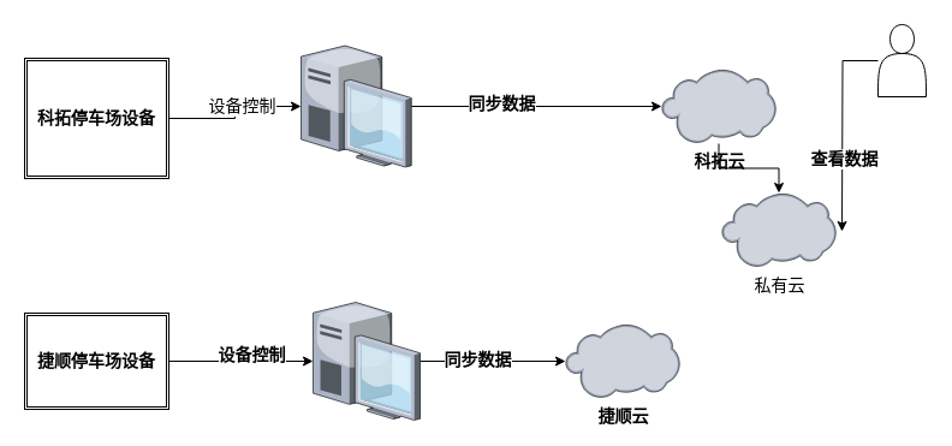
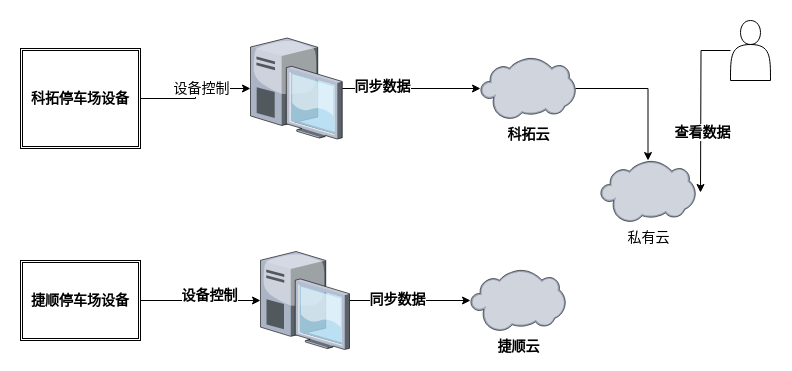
  <mxCell id="0" />
  <mxCell id="1" parent="0" />
  <mxCell id="2" style="edgeStyle=orthogonalEdgeStyle;rounded=0;orthogonalLoop=1;jettySize=auto;html=1;" edge="1" parent="1" source="4" target="15"><mxGeometry relative="1" as="geometry" /></mxCell>
  <mxCell id="3" value="&lt;b&gt;&lt;font style=&quot;font-size: 14px&quot;&gt;同步数据&lt;/font&gt;&lt;/b&gt;" style="text;html=1;align=center;verticalAlign=middle;resizable=0;points=[];labelBackgroundColor=#ffffff;" vertex="1" connectable="0" parent="2"><mxGeometry x="0.003" y="29" relative="1" as="geometry"><mxPoint x="-29" y="26" as="offset" /></mxGeometry></mxCell>
  <mxCell id="4" value="" style="verticalLabelPosition=bottom;aspect=fixed;html=1;verticalAlign=top;strokeColor=none;align=center;outlineConnect=0;shape=mxgraph.citrix.desktop;" vertex="1" parent="1"><mxGeometry x="250" y="37.5" width="91.72" height="101" as="geometry" /></mxCell>
  <mxCell id="5" style="edgeStyle=orthogonalEdgeStyle;rounded=0;orthogonalLoop=1;jettySize=auto;html=1;" edge="1" parent="1" source="7" target="16"><mxGeometry relative="1" as="geometry" /></mxCell>
  <mxCell id="6" value="&lt;font style=&quot;font-size: 14px&quot;&gt;&lt;b&gt;同步数据&lt;/b&gt;&lt;/font&gt;" style="text;html=1;align=center;verticalAlign=middle;resizable=0;points=[];labelBackgroundColor=#ffffff;" vertex="1" connectable="0" parent="5"><mxGeometry x="-0.22" y="2" relative="1" as="geometry"><mxPoint as="offset" /></mxGeometry></mxCell>
  <mxCell id="7" value="" style="verticalLabelPosition=bottom;aspect=fixed;html=1;verticalAlign=top;strokeColor=none;align=center;outlineConnect=0;shape=mxgraph.citrix.desktop;" vertex="1" parent="1"><mxGeometry x="260" y="251" width="89" height="98" as="geometry" /></mxCell>
  <mxCell id="8" style="edgeStyle=orthogonalEdgeStyle;rounded=0;orthogonalLoop=1;jettySize=auto;html=1;" edge="1" parent="1" source="10" target="4"><mxGeometry relative="1" as="geometry" /></mxCell>
  <mxCell id="9" value="&lt;font style=&quot;font-size: 14px&quot;&gt;设备控制&lt;/font&gt;" style="text;html=1;align=center;verticalAlign=middle;resizable=0;points=[];labelBackgroundColor=#ffffff;" vertex="1" connectable="0" parent="8"><mxGeometry x="0.159" y="1" relative="1" as="geometry"><mxPoint as="offset" /></mxGeometry></mxCell>
  <mxCell id="10" value="&lt;font style=&quot;font-size: 14px&quot;&gt;&lt;b&gt;科拓停车场设备&lt;/b&gt;&lt;/font&gt;" style="shape=ext;double=1;rounded=0;whiteSpace=wrap;html=1;" vertex="1" parent="1"><mxGeometry x="20" y="48" width="120" height="100" as="geometry" /></mxCell>
  <mxCell id="11" style="edgeStyle=orthogonalEdgeStyle;rounded=0;orthogonalLoop=1;jettySize=auto;html=1;" edge="1" parent="1" source="13" target="7"><mxGeometry relative="1" as="geometry" /></mxCell>
  <mxCell id="12" value="&lt;b&gt;&lt;font style=&quot;font-size: 14px&quot;&gt;设备控制&lt;/font&gt;&lt;/b&gt;" style="text;html=1;align=center;verticalAlign=middle;resizable=0;points=[];labelBackgroundColor=#ffffff;" vertex="1" connectable="0" parent="11"><mxGeometry x="0.131" y="6" relative="1" as="geometry"><mxPoint as="offset" /></mxGeometry></mxCell>
  <mxCell id="13" value="&lt;font style=&quot;font-size: 14px&quot;&gt;&lt;b&gt;捷顺停车场设备&lt;/b&gt;&lt;/font&gt;" style="shape=ext;double=1;rounded=0;whiteSpace=wrap;html=1;" vertex="1" parent="1"><mxGeometry x="20" y="260" width="120" height="80" as="geometry" /></mxCell>
  <mxCell id="14" style="edgeStyle=orthogonalEdgeStyle;rounded=0;orthogonalLoop=1;jettySize=auto;html=1;" edge="1" parent="1" source="15" target="17"><mxGeometry relative="1" as="geometry" /></mxCell>
- <mxCell id="15" value="&lt;b&gt;&lt;font style=&quot;font-size: 14px&quot;&gt;科拓云&lt;/font&gt;&lt;/b&gt;" style="verticalLabelPosition=bottom;aspect=fixed;html=1;verticalAlign=top;strokeColor=none;align=center;outlineConnect=0;shape=mxgraph.citrix.cloud;" vertex="1" parent="1"><mxGeometry x="550" y="57" width="95" height="62" as="geometry" /></mxCell>
+ <mxCell id="15" value="&lt;b&gt;&lt;font style=&quot;font-size: 14px&quot;&gt;科拓云&lt;/font&gt;&lt;/b&gt;" style="verticalLabelPosition=bottom;aspect=fixed;html=1;verticalAlign=top;strokeColor=none;align=center;outlineConnect=0;shape=mxgraph.citrix.cloud;" vertex="1" parent="1"><mxGeometry x="480" y="57" width="95" height="62" as="geometry" /></mxCell>
  <mxCell id="16" value="&lt;font style=&quot;font-size: 14px&quot;&gt;&lt;b&gt;捷顺云&lt;/b&gt;&lt;/font&gt;" style="verticalLabelPosition=bottom;aspect=fixed;html=1;verticalAlign=top;strokeColor=none;align=center;outlineConnect=0;shape=mxgraph.citrix.cloud;" vertex="1" parent="1"><mxGeometry x="470" y="269" width="95" height="62" as="geometry" /></mxCell>
  <mxCell id="17" value="&lt;font style=&quot;font-size: 14px&quot;&gt;私有云&lt;/font&gt;" style="verticalLabelPosition=bottom;aspect=fixed;html=1;verticalAlign=top;strokeColor=none;align=center;outlineConnect=0;shape=mxgraph.citrix.cloud;" vertex="1" parent="1"><mxGeometry x="600" y="160" width="95" height="62" as="geometry" /></mxCell>
  <mxCell id="18" style="edgeStyle=orthogonalEdgeStyle;rounded=0;orthogonalLoop=1;jettySize=auto;html=1;" edge="1" parent="1" source="20"><mxGeometry relative="1" as="geometry"><mxPoint x="700" y="192" as="targetPoint" /></mxGeometry></mxCell>
  <mxCell id="19" value="&lt;b&gt;&lt;font style=&quot;font-size: 14px&quot;&gt;查看数据&lt;/font&gt;&lt;/b&gt;" style="text;html=1;align=center;verticalAlign=middle;resizable=0;points=[];labelBackgroundColor=#ffffff;" vertex="1" connectable="0" parent="18"><mxGeometry x="0.289" y="1" relative="1" as="geometry"><mxPoint as="offset" /></mxGeometry></mxCell>
  <mxCell id="20" value="" style="shape=actor;whiteSpace=wrap;html=1;" vertex="1" parent="1"><mxGeometry x="730" y="20" width="40" height="60" as="geometry" /></mxCell>
